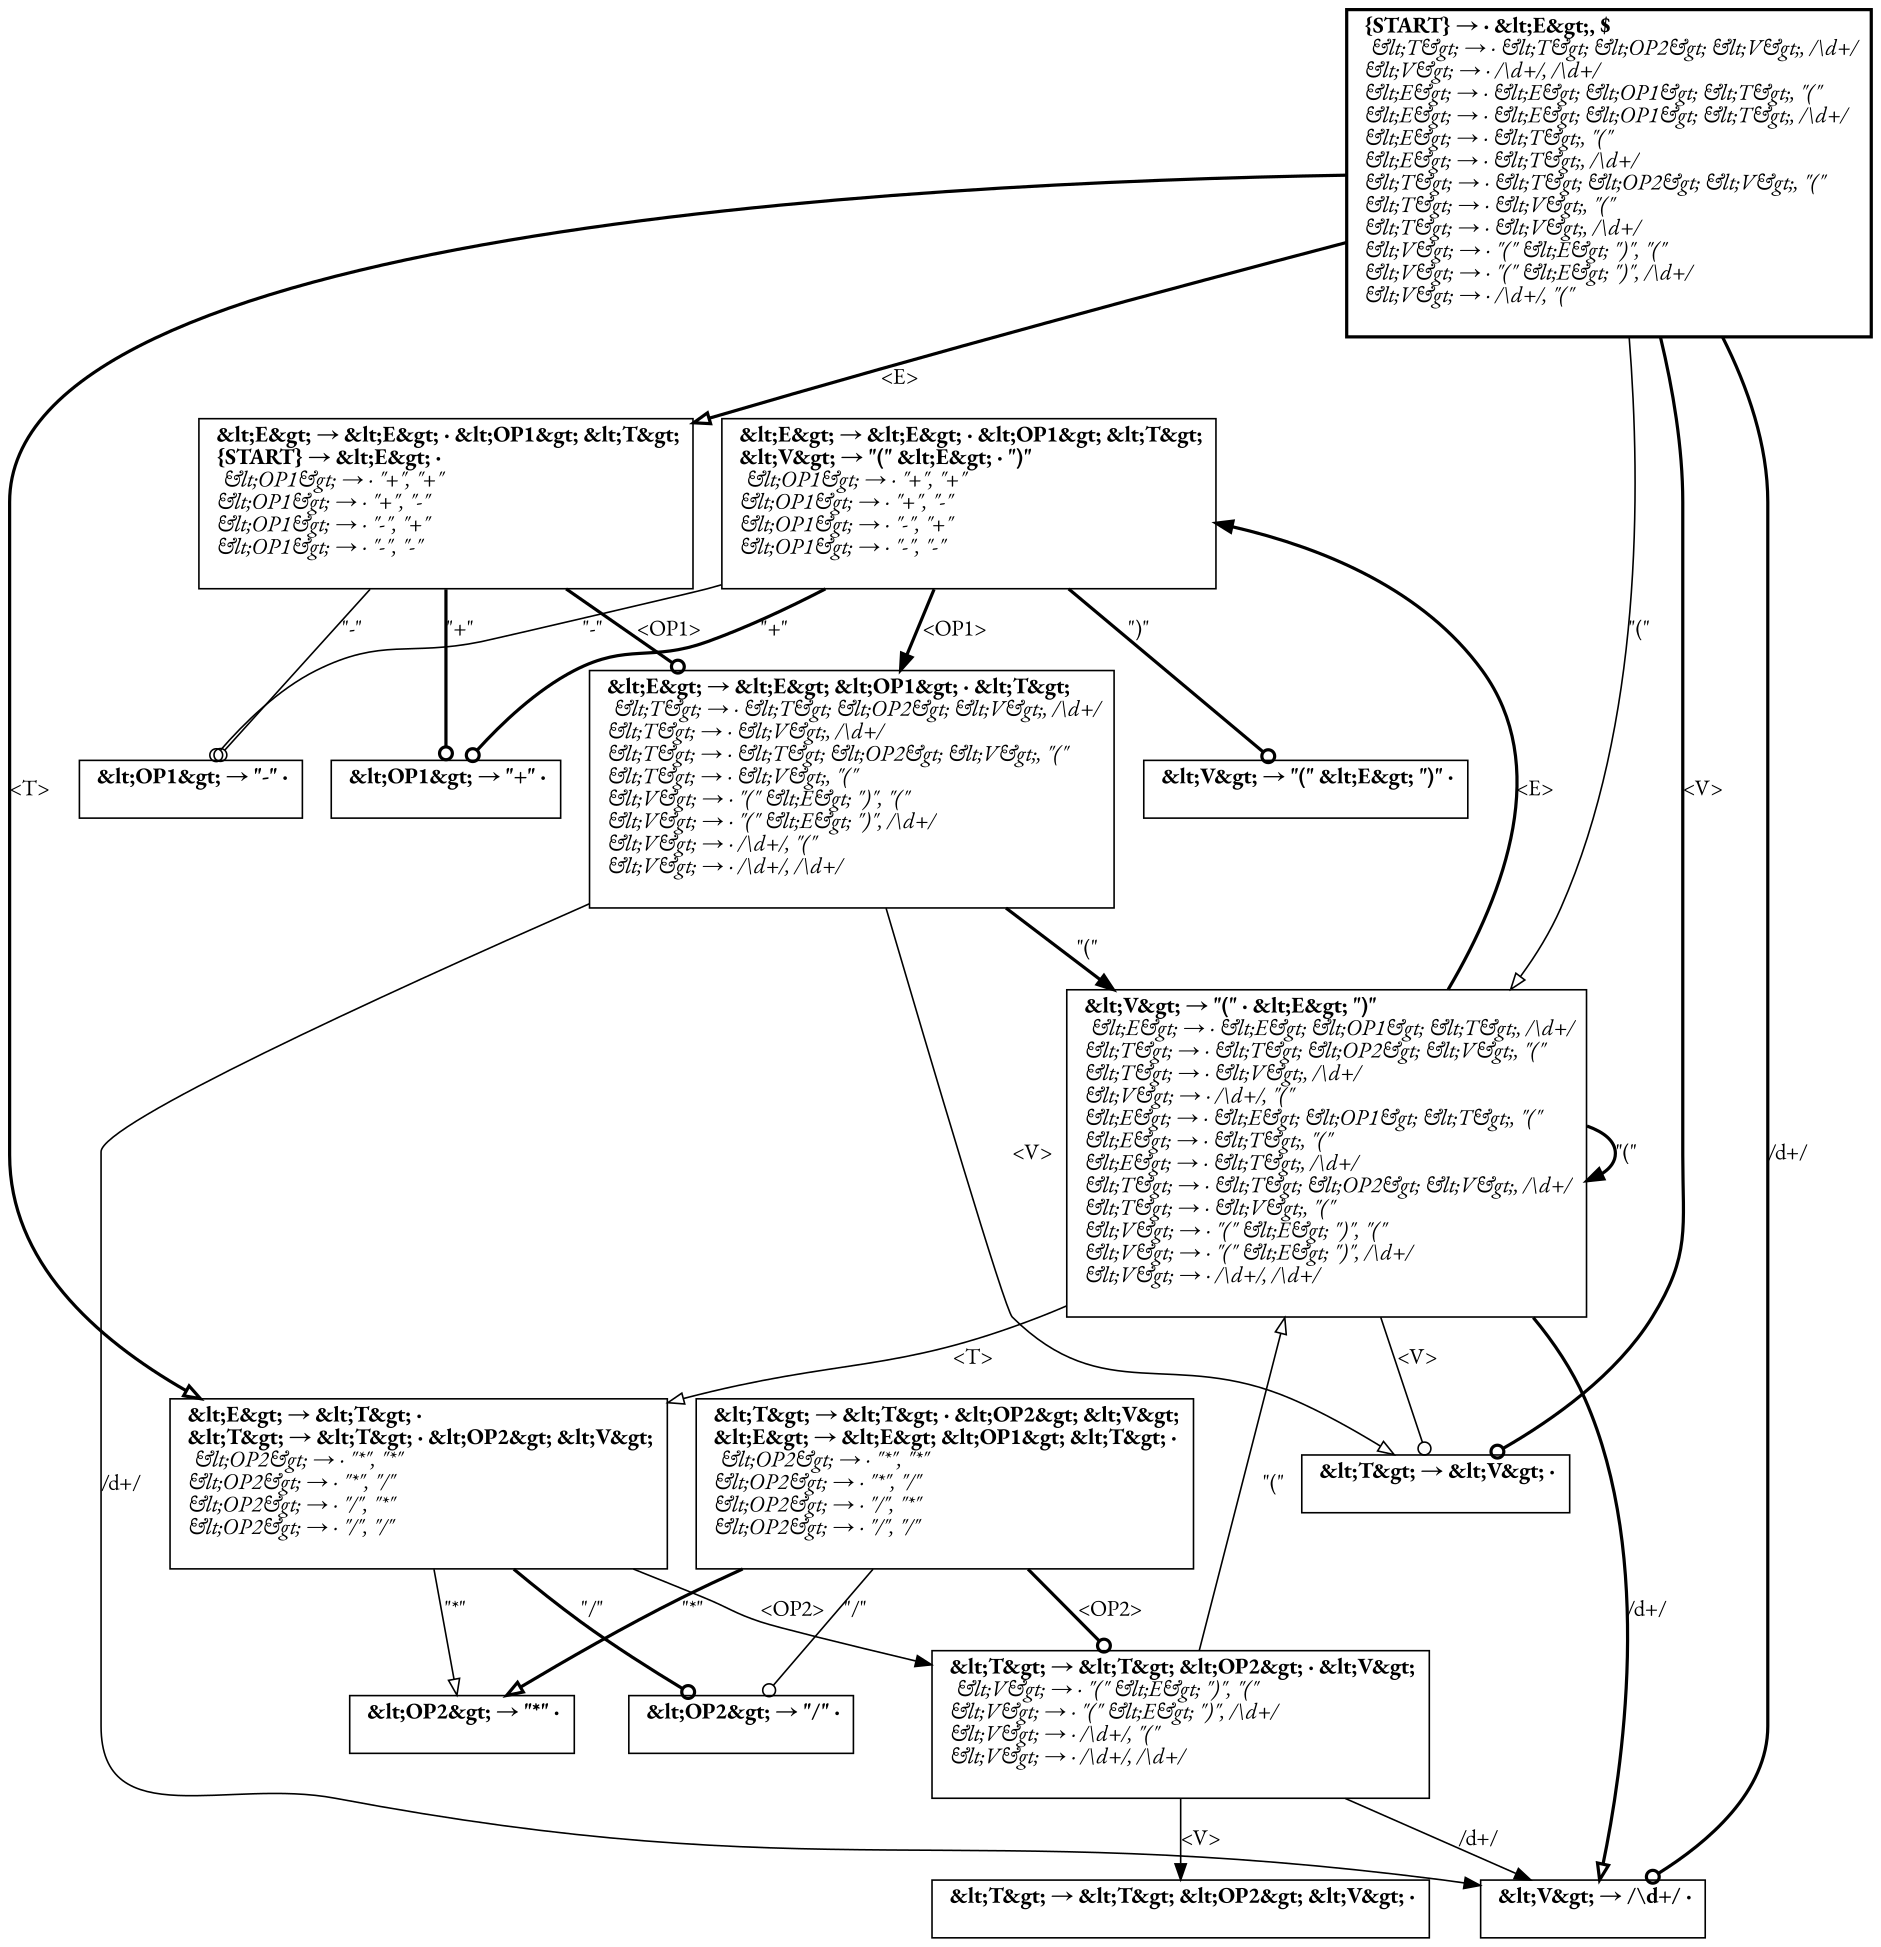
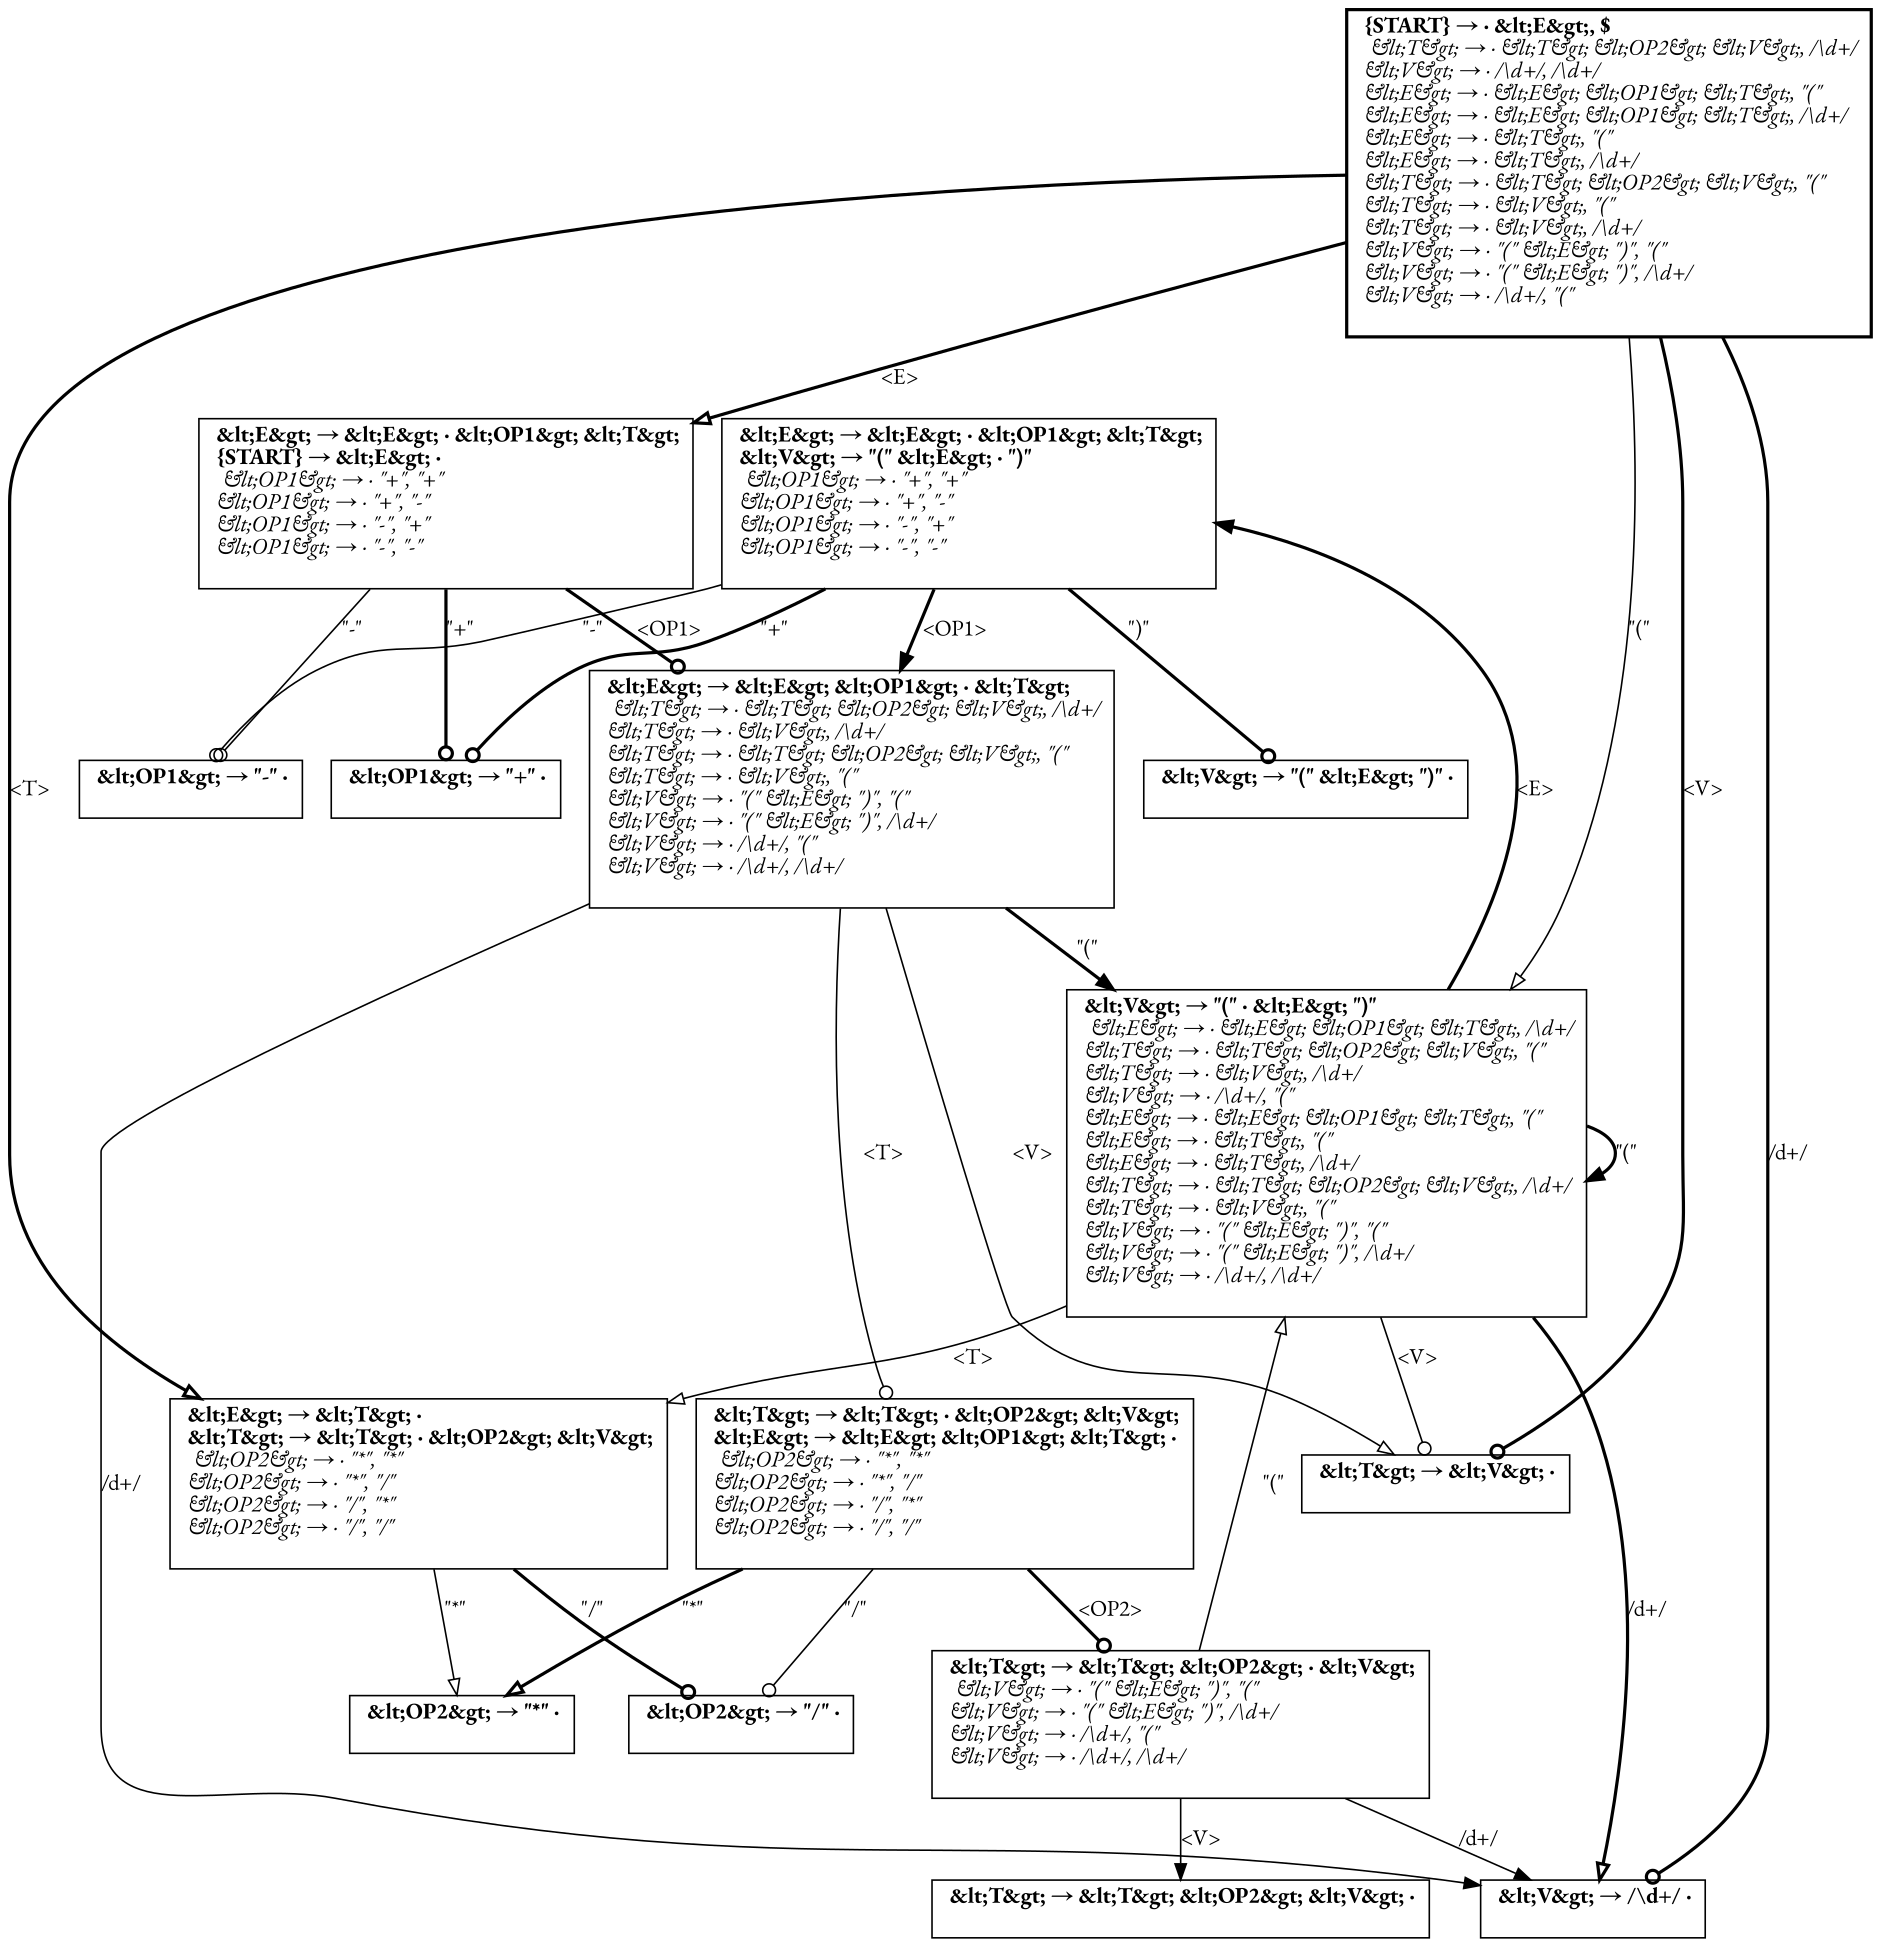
  digraph {
    fontname="EB Garamond"
    node [fontname="EB Garamond" shape=box]
    edge [arrowhead=odot fontname="EB Garamond" style=bold]
    n1 [label=<<b> 	&amp;lt;OP1&amp;gt; → "-" ·<br align="left" /> 	</b>>]
    n2 [label=<<b> 	&amp;lt;T&amp;gt; → &amp;lt;T&amp;gt; &amp;lt;OP2&amp;gt; · &amp;lt;V&amp;gt;<br align="left" /> 	</b><i> 	&amp;lt;V&amp;gt; → · "(" &amp;lt;E&amp;gt; ")", "("<br align="left" /> 	&amp;lt;V&amp;gt; → · "(" &amp;lt;E&amp;gt; ")", /\d+/<br align="left" /> 	&amp;lt;V&amp;gt; → · /\d+/, "("<br align="left" /> 	&amp;lt;V&amp;gt; → · /\d+/, /\d+/<br align="left" /> 	</i>>]
    n3 [label=<<b> 	&amp;lt;T&amp;gt; → &amp;lt;T&amp;gt; &amp;lt;OP2&amp;gt; &amp;lt;V&amp;gt; ·<br align="left" /> 	</b>>]
    n4 [label=<<b> 	&amp;lt;V&amp;gt; → "(" · &amp;lt;E&amp;gt; ")"<br align="left" /> 	</b><i> 	&amp;lt;E&amp;gt; → · &amp;lt;E&amp;gt; &amp;lt;OP1&amp;gt; &amp;lt;T&amp;gt;, /\d+/<br align="left" /> 	&amp;lt;T&amp;gt; → · &amp;lt;T&amp;gt; &amp;lt;OP2&amp;gt; &amp;lt;V&amp;gt;, "("<br align="left" /> 	&amp;lt;T&amp;gt; → · &amp;lt;V&amp;gt;, /\d+/<br align="left" /> 	&amp;lt;V&amp;gt; → · /\d+/, "("<br align="left" /> 	&amp;lt;E&amp;gt; → · &amp;lt;E&amp;gt; &amp;lt;OP1&amp;gt; &amp;lt;T&amp;gt;, "("<br align="left" /> 	&amp;lt;E&amp;gt; → · &amp;lt;T&amp;gt;, "("<br align="left" /> 	&amp;lt;E&amp;gt; → · &amp;lt;T&amp;gt;, /\d+/<br align="left" /> 	&amp;lt;T&amp;gt; → · &amp;lt;T&amp;gt; &amp;lt;OP2&amp;gt; &amp;lt;V&amp;gt;, /\d+/<br align="left" /> 	&amp;lt;T&amp;gt; → · &amp;lt;V&amp;gt;, "("<br align="left" /> 	&amp;lt;V&amp;gt; → · "(" &amp;lt;E&amp;gt; ")", "("<br align="left" /> 	&amp;lt;V&amp;gt; → · "(" &amp;lt;E&amp;gt; ")", /\d+/<br align="left" /> 	&amp;lt;V&amp;gt; → · /\d+/, /\d+/<br align="left" /> 	</i>>]
    n5 [label=<<b> 	&amp;lt;V&amp;gt; → /\d+/ ·<br align="left" /> 	</b>>]
    n6 [label=<<b> 	&amp;lt;E&amp;gt; → &amp;lt;T&amp;gt; ·<br align="left" /> 	&amp;lt;T&amp;gt; → &amp;lt;T&amp;gt; · &amp;lt;OP2&amp;gt; &amp;lt;V&amp;gt;<br align="left" /> 	</b><i> 	&amp;lt;OP2&amp;gt; → · "*", "*"<br align="left" /> 	&amp;lt;OP2&amp;gt; → · "*", "/"<br align="left" /> 	&amp;lt;OP2&amp;gt; → · "/", "*"<br align="left" /> 	&amp;lt;OP2&amp;gt; → · "/", "/"<br align="left" /> 	</i>>]
    n7 [label=<<b> 	&amp;lt;T&amp;gt; → &amp;lt;V&amp;gt; ·<br align="left" /> 	</b>>]
    n8 [label=<<b> 	&amp;lt;E&amp;gt; → &amp;lt;E&amp;gt; · &amp;lt;OP1&amp;gt; &amp;lt;T&amp;gt;<br align="left" /> 	&amp;lt;V&amp;gt; → "(" &amp;lt;E&amp;gt; · ")"<br align="left" /> 	</b><i> 	&amp;lt;OP1&amp;gt; → · "+", "+"<br align="left" /> 	&amp;lt;OP1&amp;gt; → · "+", "-"<br align="left" /> 	&amp;lt;OP1&amp;gt; → · "-", "+"<br align="left" /> 	&amp;lt;OP1&amp;gt; → · "-", "-"<br align="left" /> 	</i>>]
    n9 [label=<<b> 	&amp;lt;OP2&amp;gt; → "*" ·<br align="left" /> 	</b>>]
    n10 [label=<<b> 	&amp;lt;OP2&amp;gt; → "/" ·<br align="left" /> 	</b>>]
    n11 [label=<<b> 	&amp;lt;E&amp;gt; → &amp;lt;E&amp;gt; &amp;lt;OP1&amp;gt; · &amp;lt;T&amp;gt;<br align="left" /> 	</b><i> 	&amp;lt;T&amp;gt; → · &amp;lt;T&amp;gt; &amp;lt;OP2&amp;gt; &amp;lt;V&amp;gt;, /\d+/<br align="left" /> 	&amp;lt;T&amp;gt; → · &amp;lt;V&amp;gt;, /\d+/<br align="left" /> 	&amp;lt;T&amp;gt; → · &amp;lt;T&amp;gt; &amp;lt;OP2&amp;gt; &amp;lt;V&amp;gt;, "("<br align="left" /> 	&amp;lt;T&amp;gt; → · &amp;lt;V&amp;gt;, "("<br align="left" /> 	&amp;lt;V&amp;gt; → · "(" &amp;lt;E&amp;gt; ")", "("<br align="left" /> 	&amp;lt;V&amp;gt; → · "(" &amp;lt;E&amp;gt; ")", /\d+/<br align="left" /> 	&amp;lt;V&amp;gt; → · /\d+/, "("<br align="left" /> 	&amp;lt;V&amp;gt; → · /\d+/, /\d+/<br align="left" /> 	</i>>]
    n12 [label=<<b> 	&amp;lt;OP1&amp;gt; → "+" ·<br align="left" /> 	</b>>]
    n13 [label=<<b> 	&amp;lt;V&amp;gt; → "(" &amp;lt;E&amp;gt; ")" ·<br align="left" /> 	</b>>]
    n14 [label=<<b> 	&amp;lt;E&amp;gt; → &amp;lt;E&amp;gt; · &amp;lt;OP1&amp;gt; &amp;lt;T&amp;gt;<br align="left" /> 	{START} → &amp;lt;E&amp;gt; ·<br align="left" /> 	</b><i> 	&amp;lt;OP1&amp;gt; → · "+", "+"<br align="left" /> 	&amp;lt;OP1&amp;gt; → · "+", "-"<br align="left" /> 	&amp;lt;OP1&amp;gt; → · "-", "+"<br align="left" /> 	&amp;lt;OP1&amp;gt; → · "-", "-"<br align="left" /> 	</i>>]
    n15 [label=<<b> 	&amp;lt;T&amp;gt; → &amp;lt;T&amp;gt; · &amp;lt;OP2&amp;gt; &amp;lt;V&amp;gt;<br align="left" /> 	&amp;lt;E&amp;gt; → &amp;lt;E&amp;gt; &amp;lt;OP1&amp;gt; &amp;lt;T&amp;gt; ·<br align="left" /> 	</b><i> 	&amp;lt;OP2&amp;gt; → · "*", "*"<br align="left" /> 	&amp;lt;OP2&amp;gt; → · "*", "/"<br align="left" /> 	&amp;lt;OP2&amp;gt; → · "/", "*"<br align="left" /> 	&amp;lt;OP2&amp;gt; → · "/", "/"<br align="left" /> 	</i>>]
    n16 [label=<<b> 	{START} → · &amp;lt;E&amp;gt;, $<br align="left" /> 	</b><i> 	&amp;lt;T&amp;gt; → · &amp;lt;T&amp;gt; &amp;lt;OP2&amp;gt; &amp;lt;V&amp;gt;, /\d+/<br align="left" /> 	&amp;lt;V&amp;gt; → · /\d+/, /\d+/<br align="left" /> 	&amp;lt;E&amp;gt; → · &amp;lt;E&amp;gt; &amp;lt;OP1&amp;gt; &amp;lt;T&amp;gt;, "("<br align="left" /> 	&amp;lt;E&amp;gt; → · &amp;lt;E&amp;gt; &amp;lt;OP1&amp;gt; &amp;lt;T&amp;gt;, /\d+/<br align="left" /> 	&amp;lt;E&amp;gt; → · &amp;lt;T&amp;gt;, "("<br align="left" /> 	&amp;lt;E&amp;gt; → · &amp;lt;T&amp;gt;, /\d+/<br align="left" /> 	&amp;lt;T&amp;gt; → · &amp;lt;T&amp;gt; &amp;lt;OP2&amp;gt; &amp;lt;V&amp;gt;, "("<br align="left" /> 	&amp;lt;T&amp;gt; → · &amp;lt;V&amp;gt;, "("<br align="left" /> 	&amp;lt;T&amp;gt; → · &amp;lt;V&amp;gt;, /\d+/<br align="left" /> 	&amp;lt;V&amp;gt; → · "(" &amp;lt;E&amp;gt; ")", "("<br align="left" /> 	&amp;lt;V&amp;gt; → · "(" &amp;lt;E&amp;gt; ")", /\d+/<br align="left" /> 	&amp;lt;V&amp;gt; → · /\d+/, "("<br align="left" /> 	</i>> penwidth=2]
    n2 -> n3 [arrowhead=normal label="<V>" style=solid]
    n2 -> n4 [arrowhead=onormal label="\"(\"" style=solid]
    n2 -> n5 [arrowhead=normal label="/\d+/" style=solid]
    n4 -> n4 [arrowhead=normal label="\"(\""]
    n4 -> n5 [arrowhead=onormal label="/\d+/"]
    n4 -> n6 [arrowhead=onormal label="<T>" style=solid]
    n4 -> n7 [label="<V>" style=solid]
    n4 -> n8 [arrowhead=normal label="<E>"]
-   n6 -> n2 [arrowhead=normal label="<OP2>" style=solid]
    n6 -> n9 [arrowhead=onormal label="\"*\"" style=solid]
    n6 -> n10 [label="\"/\""]
    n8 -> n1 [label="\"-\"" style=solid]
    n8 -> n11 [arrowhead=normal label="<OP1>"]
    n8 -> n12 [label="\"+\""]
    n8 -> n13 [label="\")\""]
    n11 -> n4 [arrowhead=normal label="\"(\""]
    n11 -> n5 [arrowhead=normal label="/\d+/" style=solid]
    n11 -> n7 [arrowhead=onormal label="<V>" style=solid]
+   n11 -> n15 [label="<T>" style=solid]
    n14 -> n1 [label="\"-\"" style=solid]
    n14 -> n11 [label="<OP1>"]
    n14 -> n12 [label="\"+\""]
    n15 -> n2 [label="<OP2>"]
    n15 -> n9 [arrowhead=onormal label="\"*\""]
    n15 -> n10 [label="\"/\"" style=solid]
    n16 -> n4 [arrowhead=onormal label="\"(\"" style=solid]
    n16 -> n5 [label="/\d+/"]
    n16 -> n6 [arrowhead=onormal label="<T>"]
    n16 -> n7 [label="<V>"]
    n16 -> n14 [arrowhead=onormal label="<E>"]
  }
